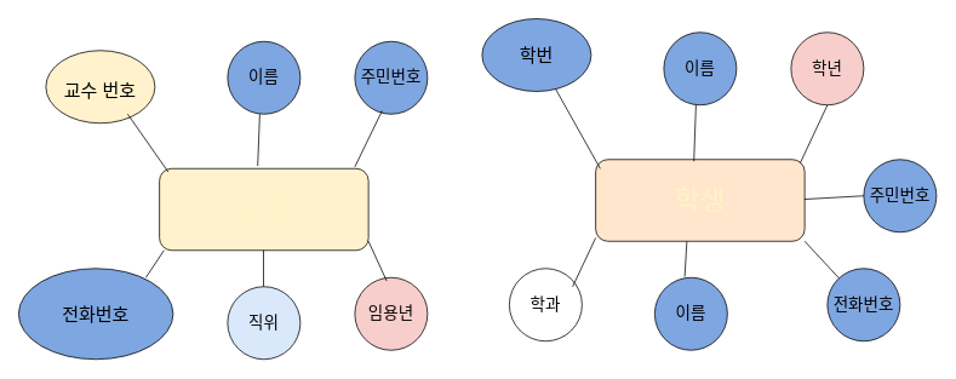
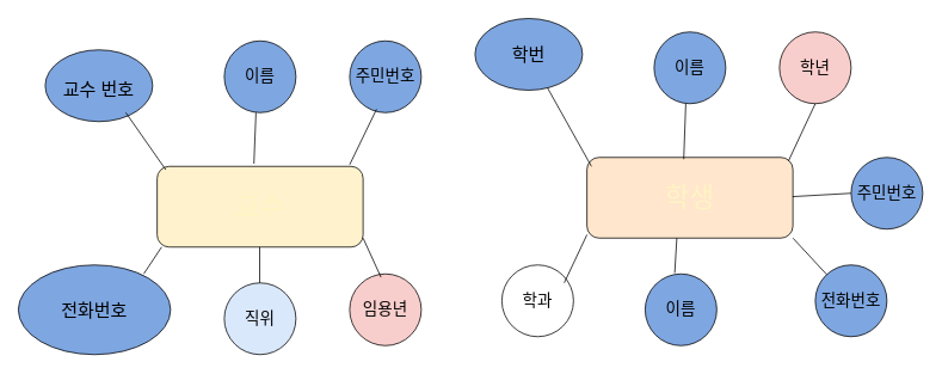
  <mxCell id="0" />
  <mxCell id="1" parent="0" />
- <mxCell id="2" value="&lt;font style=&quot;font-size: 20px ; line-height: 10%&quot;&gt;&amp;nbsp;&lt;br&gt;&lt;font style=&quot;vertical-align: inherit ; font-size: 20px&quot;&gt;&lt;font style=&quot;vertical-align: inherit ; font-size: 20px&quot;&gt;&lt;font style=&quot;vertical-align: inherit ; font-size: 20px&quot;&gt;&lt;font style=&quot;vertical-align: inherit ; font-size: 20px&quot;&gt;교수 번호&lt;/font&gt;&lt;/font&gt;&lt;/font&gt;&lt;/font&gt;&lt;/font&gt;" style="ellipse;whiteSpace=wrap;html=1;fillColor=#fff2cc;" parent="1" vertex="1"><mxGeometry x="50" y="55" width="120" height="80" as="geometry" /></mxCell>
+ <mxCell id="2" value="&lt;font style=&quot;font-size: 20px ; line-height: 10%&quot;&gt;&amp;nbsp;&lt;br&gt;&lt;font style=&quot;vertical-align: inherit ; font-size: 20px&quot;&gt;&lt;font style=&quot;vertical-align: inherit ; font-size: 20px&quot;&gt;&lt;font style=&quot;vertical-align: inherit ; font-size: 20px&quot;&gt;&lt;font style=&quot;vertical-align: inherit ; font-size: 20px&quot;&gt;교수 번호&lt;/font&gt;&lt;/font&gt;&lt;/font&gt;&lt;/font&gt;&lt;/font&gt;" style="ellipse;whiteSpace=wrap;html=1;fillColor=#7EA6E0;" parent="1" vertex="1"><mxGeometry x="50" y="55" width="120" height="80" as="geometry" /></mxCell>
  <mxCell id="3" value="&lt;font style=&quot;vertical-align: inherit&quot;&gt;&lt;font style=&quot;vertical-align: inherit&quot;&gt;&lt;font style=&quot;vertical-align: inherit&quot;&gt;&lt;font style=&quot;vertical-align: inherit&quot;&gt;&lt;font style=&quot;vertical-align: inherit ; font-size: 18px&quot;&gt;&lt;font style=&quot;vertical-align: inherit ; line-height: 0% ; font-size: 18px&quot;&gt;&lt;font style=&quot;vertical-align: inherit ; font-size: 18px&quot;&gt;&lt;font style=&quot;vertical-align: inherit ; font-size: 18px&quot;&gt;이름&lt;/font&gt;&lt;/font&gt;&lt;/font&gt;&lt;/font&gt;&lt;/font&gt;&lt;/font&gt;&lt;/font&gt;&lt;/font&gt;" style="ellipse;whiteSpace=wrap;html=1;aspect=fixed;fillColor=#7EA6E0;" parent="1" vertex="1"><mxGeometry x="250" y="45" width="80" height="80" as="geometry" /></mxCell>
  <mxCell id="4" value="&lt;span style=&quot;font-size: 18px&quot;&gt;주민번호&lt;/span&gt;" style="ellipse;whiteSpace=wrap;html=1;aspect=fixed;fillColor=#7EA6E0;" parent="1" vertex="1"><mxGeometry x="390" y="45" width="80" height="80" as="geometry" /></mxCell>
  <mxCell id="5" value="&lt;font style=&quot;vertical-align: inherit&quot;&gt;&lt;font style=&quot;vertical-align: inherit&quot;&gt;&lt;font style=&quot;vertical-align: inherit ; font-size: 30px&quot;&gt;&lt;font style=&quot;vertical-align: inherit ; font-size: 30px&quot;&gt;&lt;font style=&quot;vertical-align: inherit ; font-size: 30px&quot;&gt;&lt;font color=&quot;#fff4c3&quot; style=&quot;vertical-align: inherit ; font-size: 30px&quot;&gt;교수&lt;/font&gt;&lt;/font&gt;&lt;/font&gt;&lt;/font&gt;&lt;/font&gt;&lt;/font&gt;" style="rounded=1;whiteSpace=wrap;html=1;fillColor=#fff2cc;" parent="1" vertex="1"><mxGeometry x="175" y="185" width="230" height="90" as="geometry" /></mxCell>
  <mxCell id="6" value="&lt;span style=&quot;font-size: 20px&quot;&gt;학번&lt;/span&gt;" style="ellipse;whiteSpace=wrap;html=1;fillColor=#7EA6E0;" parent="1" vertex="1"><mxGeometry x="530" y="20" width="120" height="80" as="geometry" /></mxCell>
  <mxCell id="7" value="&lt;font style=&quot;vertical-align: inherit&quot;&gt;&lt;font style=&quot;vertical-align: inherit&quot;&gt;&lt;font style=&quot;vertical-align: inherit&quot;&gt;&lt;font style=&quot;vertical-align: inherit&quot;&gt;&lt;font style=&quot;vertical-align: inherit ; font-size: 18px&quot;&gt;&lt;font style=&quot;vertical-align: inherit ; line-height: 0% ; font-size: 18px&quot;&gt;&lt;font style=&quot;vertical-align: inherit ; font-size: 18px&quot;&gt;&lt;font style=&quot;vertical-align: inherit ; font-size: 18px&quot;&gt;이름&lt;/font&gt;&lt;/font&gt;&lt;/font&gt;&lt;/font&gt;&lt;/font&gt;&lt;/font&gt;&lt;/font&gt;&lt;/font&gt;" style="ellipse;whiteSpace=wrap;html=1;aspect=fixed;fillColor=#7EA6E0;" parent="1" vertex="1"><mxGeometry x="730" y="35" width="80" height="80" as="geometry" /></mxCell>
  <mxCell id="8" value="&lt;span style=&quot;font-size: 18px&quot;&gt;학년&lt;/span&gt;" style="ellipse;whiteSpace=wrap;html=1;aspect=fixed;fillColor=#f8cecc;" parent="1" vertex="1"><mxGeometry x="870" y="35" width="80" height="80" as="geometry" /></mxCell>
  <mxCell id="9" value="&lt;font color=&quot;#fff4c3&quot;&gt;&lt;span style=&quot;font-size: 30px&quot;&gt;학생&lt;/span&gt;&lt;/font&gt;" style="rounded=1;whiteSpace=wrap;html=1;fillColor=#ffe6cc;" parent="1" vertex="1"><mxGeometry x="655" y="175" width="230" height="90" as="geometry" /></mxCell>
  <mxCell id="10" value="" style="endArrow=none;html=1;" parent="1" target="6" edge="1"><mxGeometry width="50" height="50" relative="1" as="geometry"><mxPoint x="660" y="185" as="sourcePoint" /><mxPoint x="670" y="125" as="targetPoint" /></mxGeometry></mxCell>
  <mxCell id="11" value="" style="endArrow=none;html=1;" parent="1" edge="1"><mxGeometry width="50" height="50" relative="1" as="geometry"><mxPoint x="880" y="179" as="sourcePoint" /><mxPoint x="910.003" y="114.997" as="targetPoint" /><Array as="points" /></mxGeometry></mxCell>
  <mxCell id="12" value="" style="endArrow=none;html=1;exitX=0.47;exitY=0.022;exitDx=0;exitDy=0;exitPerimeter=0;" parent="1" source="9" edge="1"><mxGeometry width="50" height="50" relative="1" as="geometry"><mxPoint x="765" y="179" as="sourcePoint" /><mxPoint x="765.373" y="114.997" as="targetPoint" /></mxGeometry></mxCell>
  <mxCell id="13" value="&lt;span style=&quot;font-size: 20px&quot;&gt;전화번호&lt;/span&gt;" style="ellipse;whiteSpace=wrap;html=1;fillColor=#7EA6E0;" vertex="1" parent="1"><mxGeometry x="20" y="295" width="170" height="100" as="geometry" /></mxCell>
  <mxCell id="14" value="&lt;span style=&quot;font-size: 18px&quot;&gt;직위&lt;/span&gt;" style="ellipse;whiteSpace=wrap;html=1;aspect=fixed;fillColor=#dae8fc;" vertex="1" parent="1"><mxGeometry x="250" y="315" width="80" height="80" as="geometry" /></mxCell>
  <mxCell id="15" value="&lt;span style=&quot;font-size: 18px&quot;&gt;임용년&lt;/span&gt;" style="ellipse;whiteSpace=wrap;html=1;aspect=fixed;fillColor=#f8cecc;" vertex="1" parent="1"><mxGeometry x="390" y="305" width="80" height="80" as="geometry" /></mxCell>
  <mxCell id="16" value="&lt;font style=&quot;vertical-align: inherit&quot;&gt;&lt;font style=&quot;vertical-align: inherit&quot;&gt;&lt;font style=&quot;vertical-align: inherit&quot;&gt;&lt;font style=&quot;vertical-align: inherit&quot;&gt;&lt;font style=&quot;vertical-align: inherit ; font-size: 18px&quot;&gt;&lt;font style=&quot;vertical-align: inherit ; line-height: 0% ; font-size: 18px&quot;&gt;&lt;font style=&quot;vertical-align: inherit ; font-size: 18px&quot;&gt;&lt;font style=&quot;vertical-align: inherit ; font-size: 18px&quot;&gt;이름&lt;/font&gt;&lt;/font&gt;&lt;/font&gt;&lt;/font&gt;&lt;/font&gt;&lt;/font&gt;&lt;/font&gt;&lt;/font&gt;" style="ellipse;whiteSpace=wrap;html=1;aspect=fixed;fillColor=#7EA6E0;" vertex="1" parent="1"><mxGeometry x="720" y="305" width="80" height="80" as="geometry" /></mxCell>
  <mxCell id="17" value="&lt;span style=&quot;font-size: 18px&quot;&gt;학과&lt;/span&gt;" style="ellipse;whiteSpace=wrap;html=1;aspect=fixed;fillColor=#ffffff;" vertex="1" parent="1"><mxGeometry x="560" y="295" width="80" height="80" as="geometry" /></mxCell>
  <mxCell id="18" value="&lt;span style=&quot;font-size: 18px&quot;&gt;주민번호&lt;/span&gt;" style="ellipse;whiteSpace=wrap;html=1;aspect=fixed;fillColor=#7EA6E0;" vertex="1" parent="1"><mxGeometry x="950" y="175" width="80" height="80" as="geometry" /></mxCell>
  <mxCell id="19" value="&lt;span style=&quot;font-size: 18px&quot;&gt;전화번호&lt;/span&gt;" style="ellipse;whiteSpace=wrap;html=1;aspect=fixed;fillColor=#7EA6E0;" vertex="1" parent="1"><mxGeometry x="910" y="295" width="80" height="80" as="geometry" /></mxCell>
  <mxCell id="20" value="" style="endArrow=none;html=1;" edge="1" parent="1"><mxGeometry width="50" height="50" relative="1" as="geometry"><mxPoint x="184.63" y="188.75" as="sourcePoint" /><mxPoint x="140.003" y="124.997" as="targetPoint" /></mxGeometry></mxCell>
  <mxCell id="21" value="" style="endArrow=none;html=1;" edge="1" parent="1"><mxGeometry width="50" height="50" relative="1" as="geometry"><mxPoint x="425" y="308.75" as="sourcePoint" /><mxPoint x="405" y="265" as="targetPoint" /></mxGeometry></mxCell>
  <mxCell id="22" value="" style="endArrow=none;html=1;exitX=0.935;exitY=-0.022;exitDx=0;exitDy=0;exitPerimeter=0;" edge="1" parent="1" source="5"><mxGeometry width="50" height="50" relative="1" as="geometry"><mxPoint x="464.63" y="185" as="sourcePoint" /><mxPoint x="420.003" y="121.247" as="targetPoint" /></mxGeometry></mxCell>
  <mxCell id="23" value="" style="endArrow=none;html=1;exitX=0.47;exitY=-0.033;exitDx=0;exitDy=0;exitPerimeter=0;" edge="1" parent="1" source="5"><mxGeometry width="50" height="50" relative="1" as="geometry"><mxPoint x="330" y="188.75" as="sourcePoint" /><mxPoint x="285.373" y="124.997" as="targetPoint" /></mxGeometry></mxCell>
  <mxCell id="24" value="" style="endArrow=none;html=1;exitX=0.413;exitY=-0.012;exitDx=0;exitDy=0;exitPerimeter=0;" edge="1" parent="1" source="16"><mxGeometry width="50" height="50" relative="1" as="geometry"><mxPoint x="800" y="328.75" as="sourcePoint" /><mxPoint x="755.373" y="264.997" as="targetPoint" /></mxGeometry></mxCell>
  <mxCell id="25" value="" style="endArrow=none;html=1;" edge="1" parent="1"><mxGeometry width="50" height="50" relative="1" as="geometry"><mxPoint x="160" y="305" as="sourcePoint" /><mxPoint x="180" y="275" as="targetPoint" /><Array as="points"><mxPoint x="160" y="305" /></Array></mxGeometry></mxCell>
  <mxCell id="26" value="" style="endArrow=none;html=1;" edge="1" parent="1"><mxGeometry width="50" height="50" relative="1" as="geometry"><mxPoint x="289.5" y="315" as="sourcePoint" /><mxPoint x="289.503" y="274.997" as="targetPoint" /></mxGeometry></mxCell>
  <mxCell id="27" value="" style="endArrow=none;html=1;" edge="1" parent="1" source="19"><mxGeometry width="50" height="50" relative="1" as="geometry"><mxPoint x="929.63" y="295" as="sourcePoint" /><mxPoint x="885" y="265" as="targetPoint" /><Array as="points" /></mxGeometry></mxCell>
  <mxCell id="28" value="" style="endArrow=none;html=1;entryX=0;entryY=0.5;entryDx=0;entryDy=0;" edge="1" parent="1" target="18"><mxGeometry width="50" height="50" relative="1" as="geometry"><mxPoint x="884.63" y="218.75" as="sourcePoint" /><mxPoint x="950.003" y="154.997" as="targetPoint" /></mxGeometry></mxCell>
  <mxCell id="29" value="" style="endArrow=none;html=1;" edge="1" parent="1"><mxGeometry width="50" height="50" relative="1" as="geometry"><mxPoint x="629.63" y="315" as="sourcePoint" /><mxPoint x="655.003" y="261.247" as="targetPoint" /></mxGeometry></mxCell>
